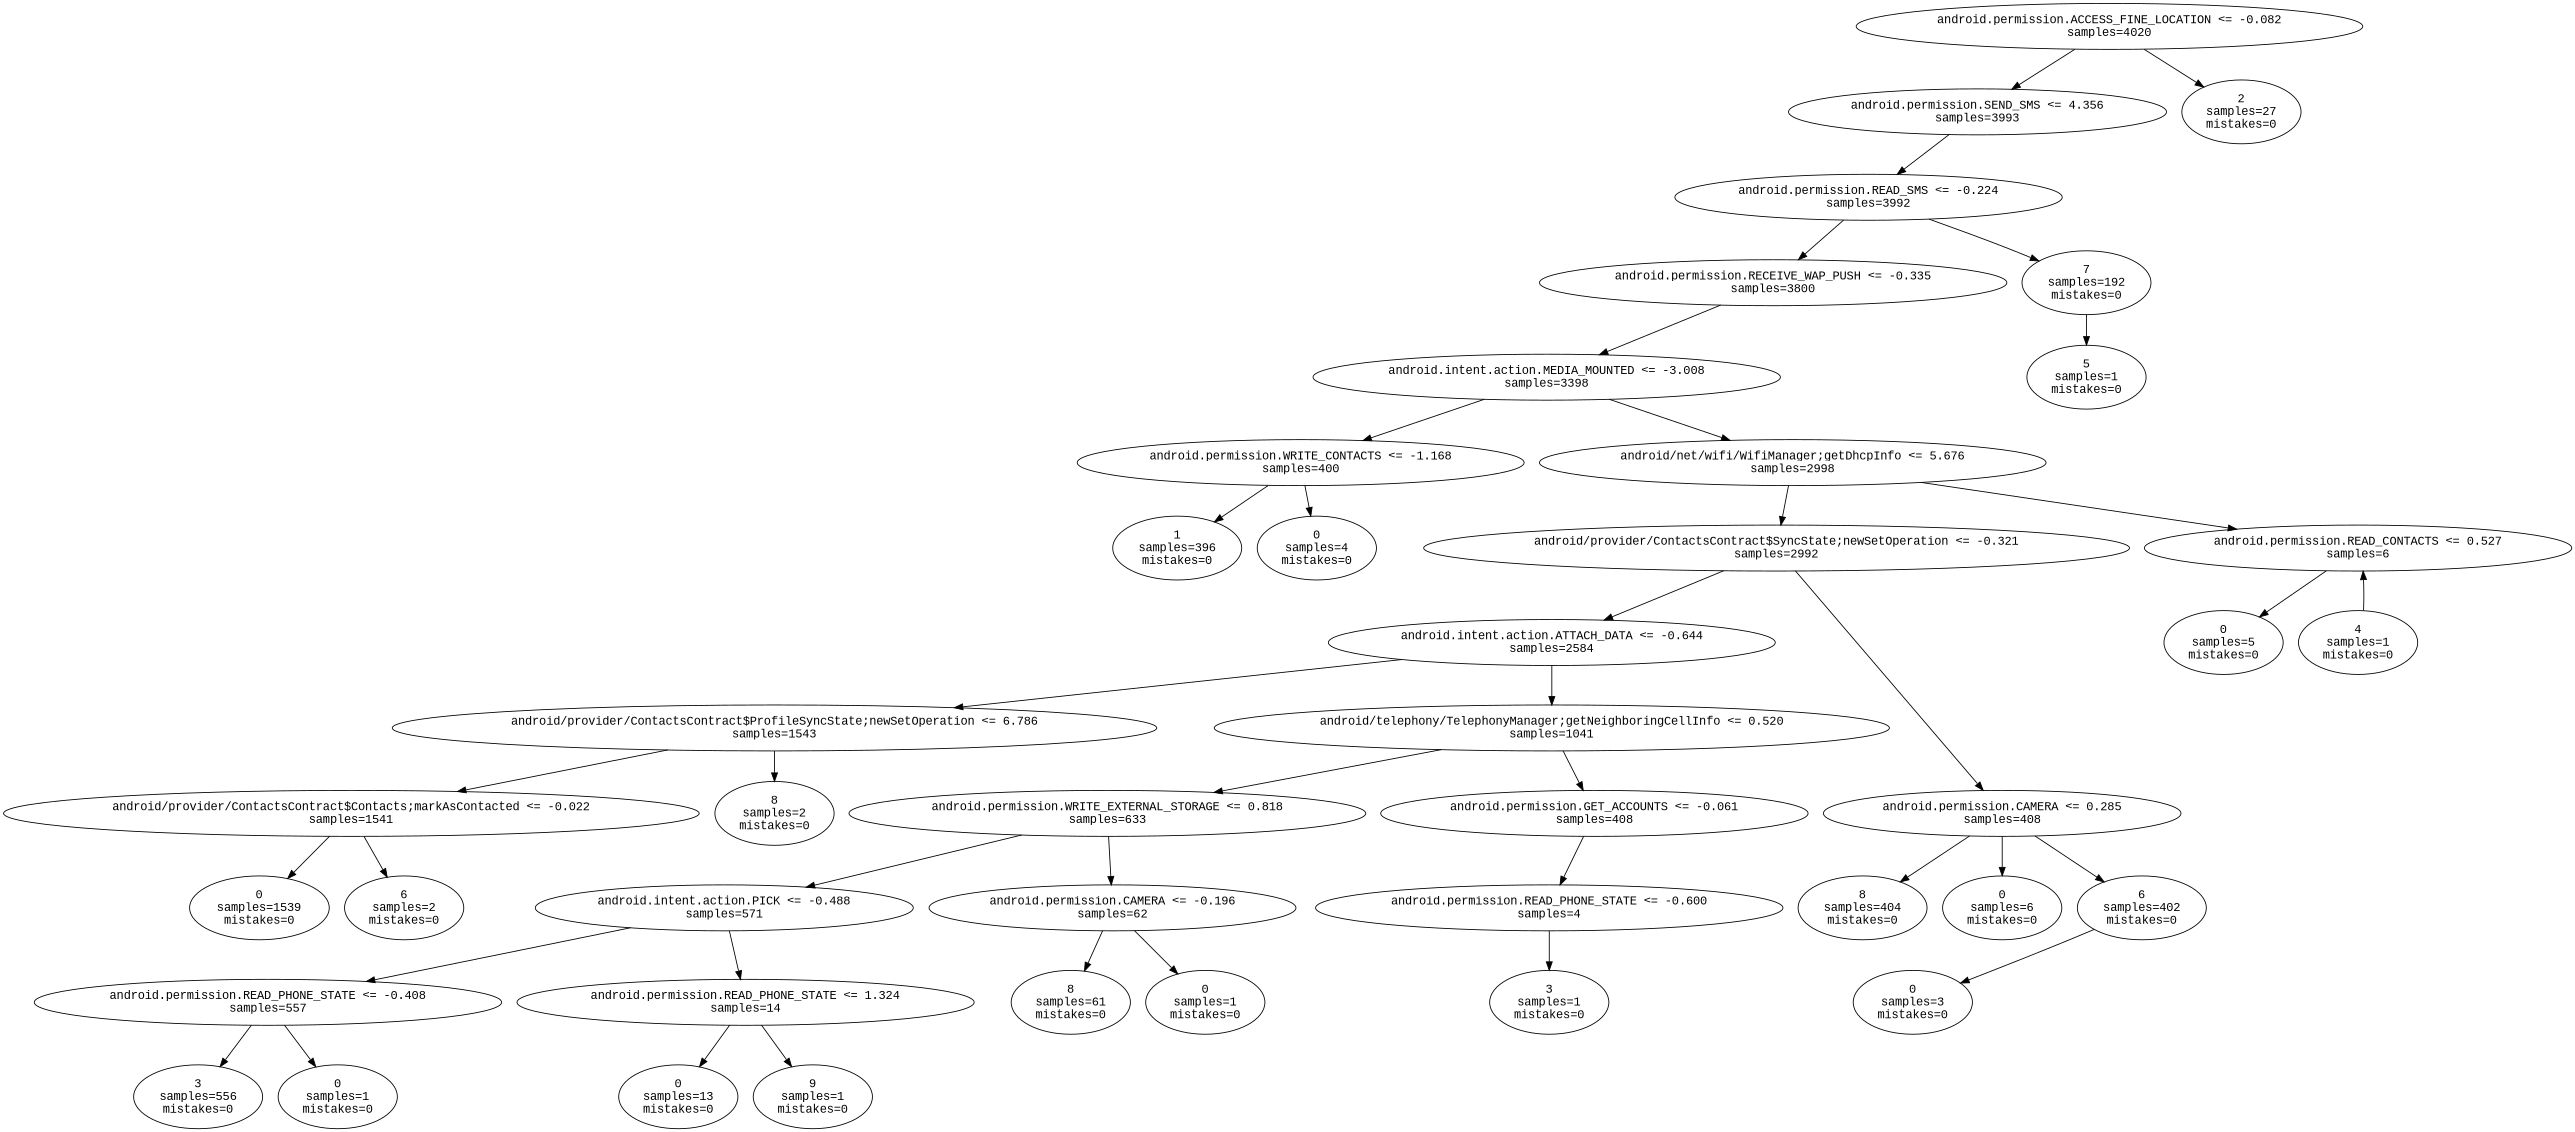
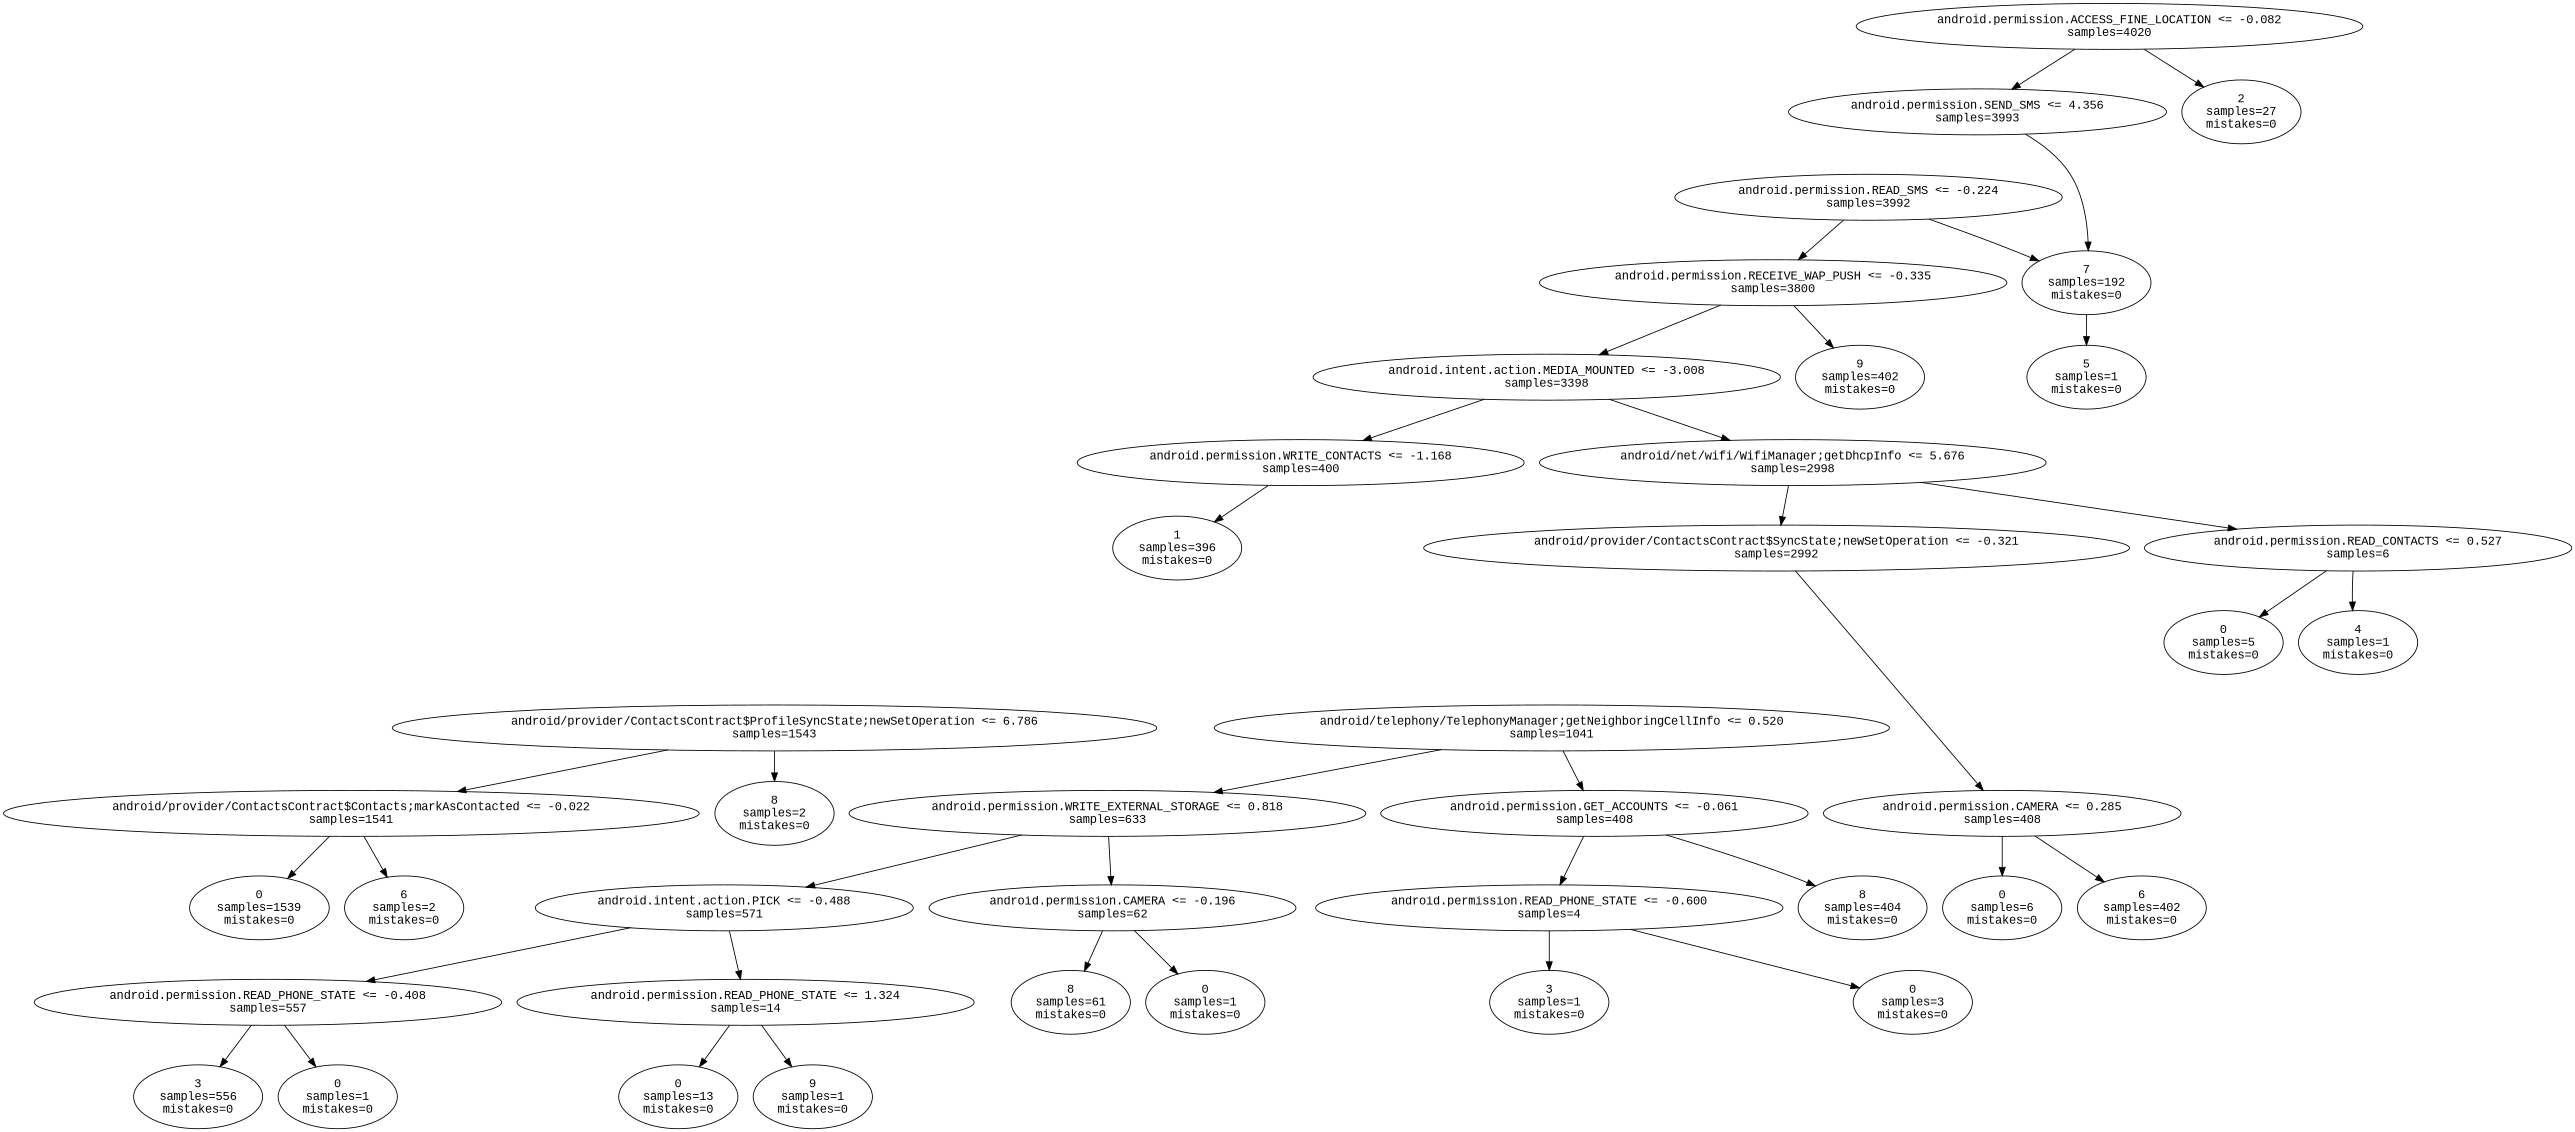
  digraph {
    fontname="Liberation Mono"
    node [fontname="Liberation Mono"]
    edge [fontname="Liberation Mono"]
    n1 [label="android.permission.ACCESS_FINE_LOCATION <= -0.082\nsamples=\4020"]
    n2 [label="android.permission.SEND_SMS <= 4.356\nsamples=\3993"]
    n3 [label="2\nsamples=\27\nmistakes=\0"]
    n4 [label="android.permission.READ_SMS <= -0.224\nsamples=\3992"]
    n5 [label="android.permission.RECEIVE_WAP_PUSH <= -0.335\nsamples=\3800"]
    n6 [label="7\nsamples=\192\nmistakes=\0"]
    n7 [label="5\nsamples=\1\nmistakes=\0"]
    n8 [label="android.intent.action.MEDIA_MOUNTED <= -3.008\nsamples=\3398"]
+   n9 [label="9\nsamples=\402\nmistakes=\0"]
    n10 [label="android.permission.WRITE_CONTACTS <= -1.168\nsamples=\400"]
    n11 [label="android/net/wifi/WifiManager;getDhcpInfo <= 5.676\nsamples=\2998"]
    n12 [label="1\nsamples=\396\nmistakes=\0"]
-   n13 [label="0\nsamples=\4\nmistakes=\0"]
    n14 [label="android/provider/ContactsContract$SyncState;newSetOperation <= -0.321\nsamples=\2992"]
    n15 [label="android.permission.READ_CONTACTS <= 0.527\nsamples=\6"]
-   n16 [label="android.intent.action.ATTACH_DATA <= -0.644\nsamples=\2584"]
    n17 [label="android.permission.CAMERA <= 0.285\nsamples=\408"]
    n18 [label="0\nsamples=\5\nmistakes=\0"]
    n19 [label="4\nsamples=\1\nmistakes=\0"]
    n20 [label="android/provider/ContactsContract$ProfileSyncState;newSetOperation <= 6.786\nsamples=\1543"]
    n21 [label="android/telephony/TelephonyManager;getNeighboringCellInfo <= 0.520\nsamples=\1041"]
    n22 [label="0\nsamples=\6\nmistakes=\0"]
    n23 [label="6\nsamples=\402\nmistakes=\0"]
    n24 [label="android/provider/ContactsContract$Contacts;markAsContacted <= -0.022\nsamples=\1541"]
    n25 [label="8\nsamples=\2\nmistakes=\0"]
    n26 [label="android.permission.WRITE_EXTERNAL_STORAGE <= 0.818\nsamples=\633"]
    n27 [label="android.permission.GET_ACCOUNTS <= -0.061\nsamples=\408"]
    n28 [label="0\nsamples=\1539\nmistakes=\0"]
    n29 [label="6\nsamples=\2\nmistakes=\0"]
    n30 [label="android.intent.action.PICK <= -0.488\nsamples=\571"]
    n31 [label="android.permission.CAMERA <= -0.196\nsamples=\62"]
    n32 [label="8\nsamples=\404\nmistakes=\0"]
    n33 [label="android.permission.READ_PHONE_STATE <= -0.600\nsamples=\4"]
    n34 [label="android.permission.READ_PHONE_STATE <= -0.408\nsamples=\557"]
    n35 [label="android.permission.READ_PHONE_STATE <= 1.324\nsamples=\14"]
    n36 [label="8\nsamples=\61\nmistakes=\0"]
    n37 [label="0\nsamples=\1\nmistakes=\0"]
    n38 [label="3\nsamples=\1\nmistakes=\0"]
    n39 [label="0\nsamples=\3\nmistakes=\0"]
    n40 [label="3\nsamples=\556\nmistakes=\0"]
    n41 [label="0\nsamples=\1\nmistakes=\0"]
    n42 [label="0\nsamples=\13\nmistakes=\0"]
    n43 [label="9\nsamples=\1\nmistakes=\0"]
    n1 -> n2
    n1 -> n3
-   n2 -> n4
+   n2 -> n6
    n4 -> n5
    n4 -> n6
    n5 -> n8
+   n5 -> n9
    n6 -> n7
    n8 -> n10
    n8 -> n11
    n10 -> n12
-   n10 -> n13
    n11 -> n14
    n11 -> n15
-   n14 -> n16
    n14 -> n17
    n15 -> n18
-   n19 -> n15
-   n16 -> n20
-   n16 -> n21
+   n15 -> n19
    n17 -> n22
    n17 -> n23
    n20 -> n24
    n20 -> n25
    n21 -> n26
    n21 -> n27
    n24 -> n28
    n24 -> n29
    n26 -> n30
    n26 -> n31
-   n17 -> n32
+   n27 -> n32
    n27 -> n33
    n30 -> n34
    n30 -> n35
    n31 -> n36
    n31 -> n37
    n33 -> n38
-   n23 -> n39
+   n33 -> n39
    n34 -> n40
    n34 -> n41
    n35 -> n42
    n35 -> n43
  }
